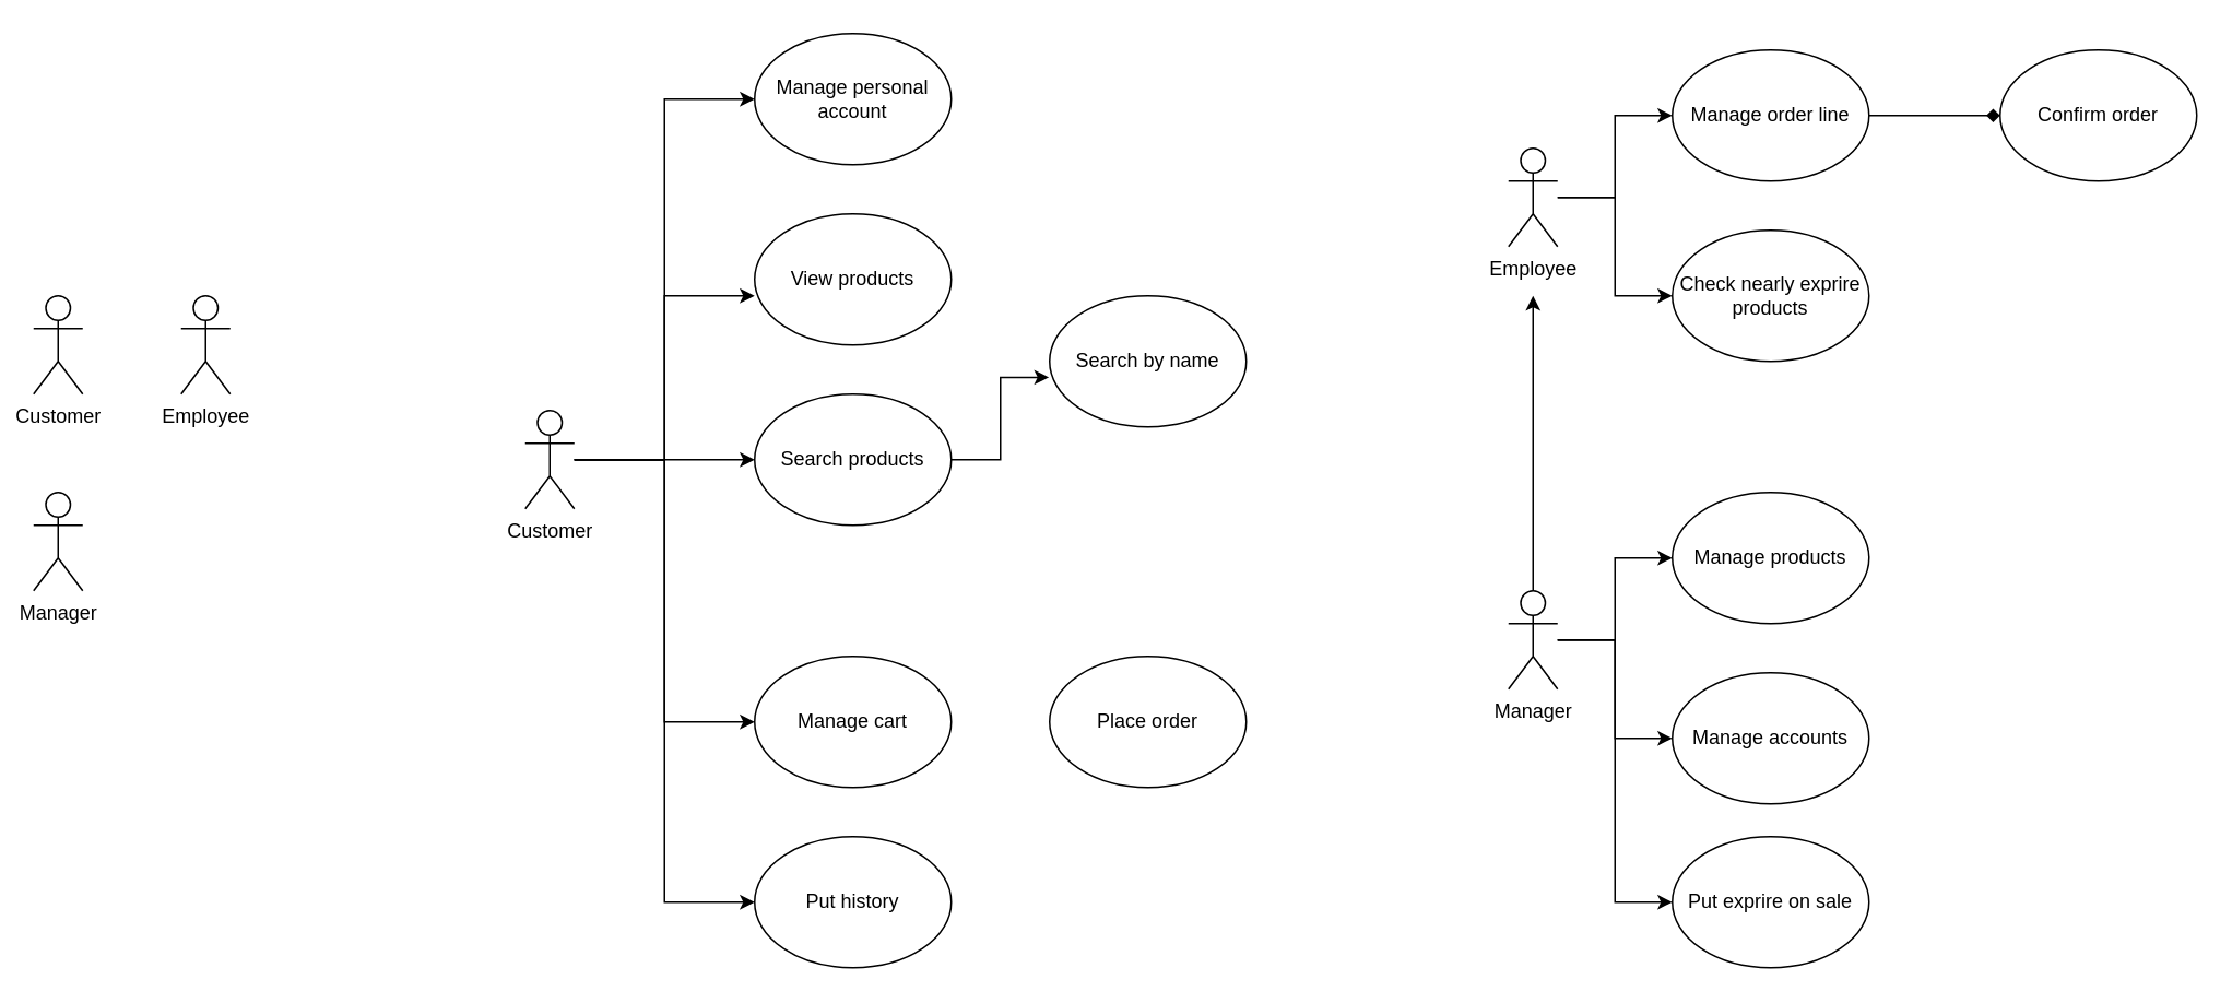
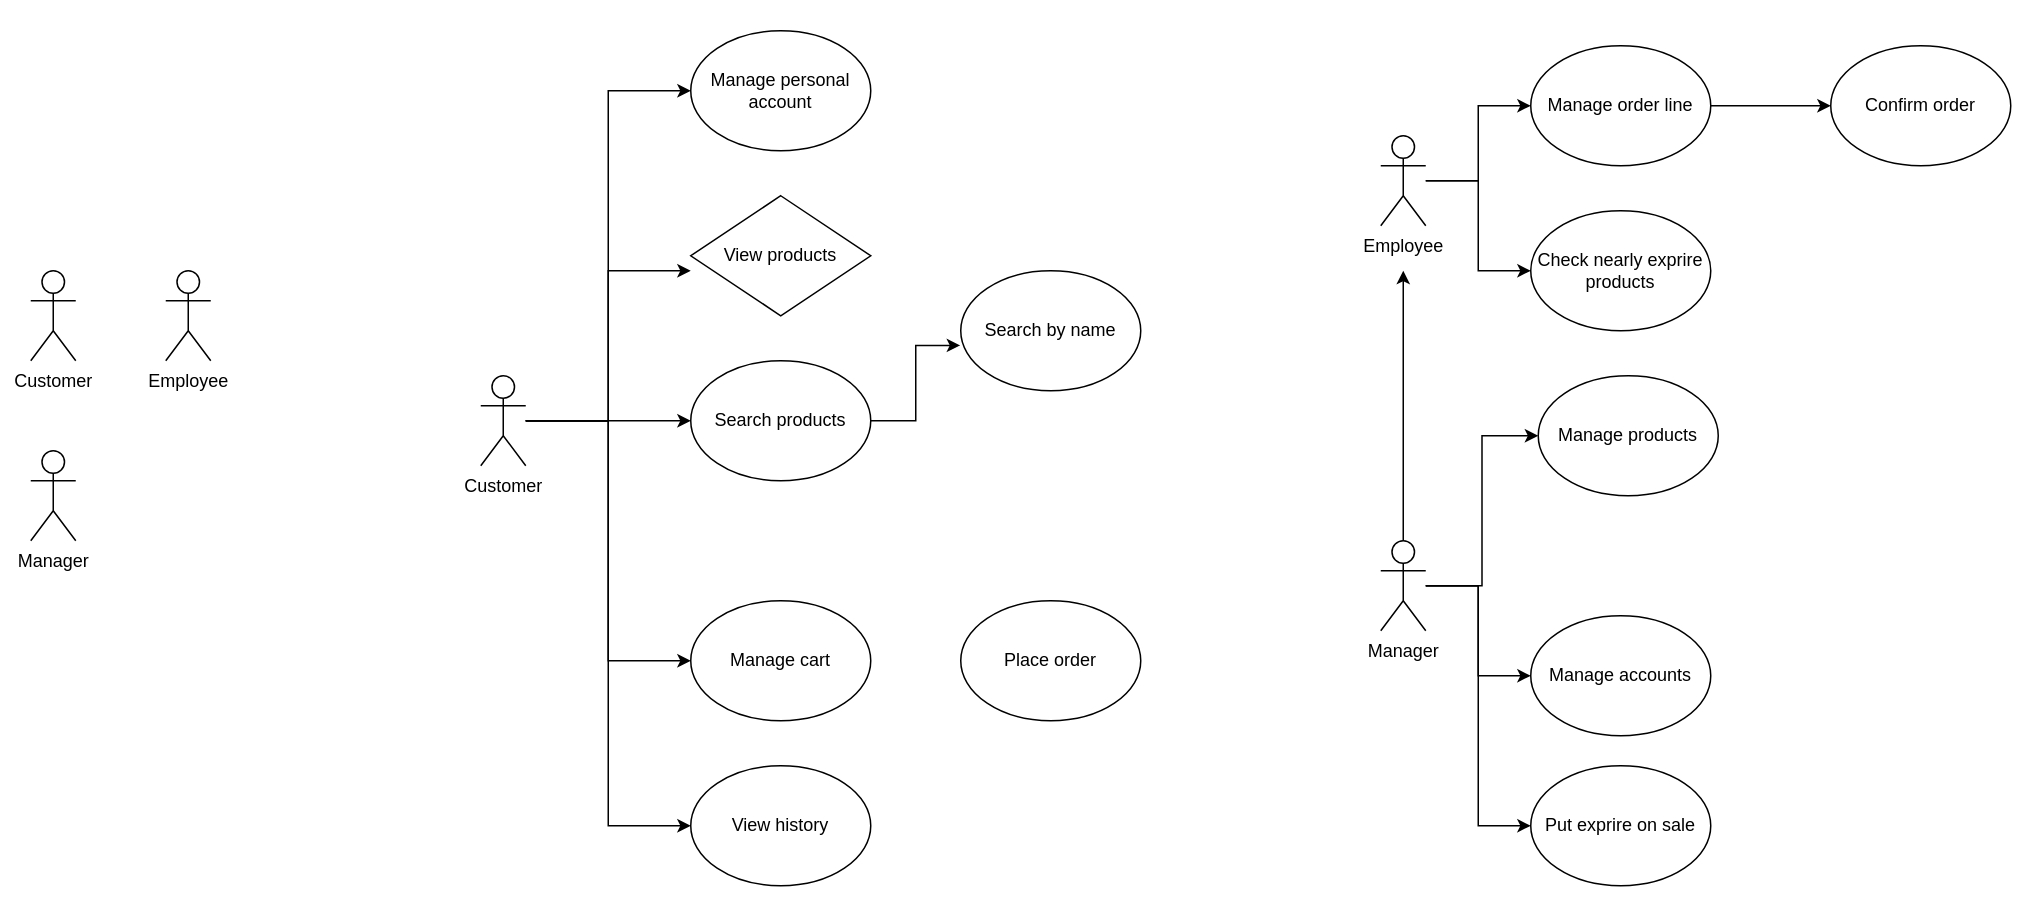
  <mxCell id="0" />
  <mxCell id="1" parent="0" />
  <mxCell id="2" value="Customer" style="shape=umlActor;verticalLabelPosition=bottom;verticalAlign=top;html=1;outlineConnect=0;" vertex="1" parent="1"><mxGeometry x="20" y="180" width="30" height="60" as="geometry" /></mxCell>
  <mxCell id="3" value="Employee" style="shape=umlActor;verticalLabelPosition=bottom;verticalAlign=top;html=1;outlineConnect=0;" vertex="1" parent="1"><mxGeometry x="110" y="180" width="30" height="60" as="geometry" /></mxCell>
  <mxCell id="4" style="edgeStyle=orthogonalEdgeStyle;rounded=0;orthogonalLoop=1;jettySize=auto;html=1;" edge="1" parent="1" source="8"><mxGeometry relative="1" as="geometry"><mxPoint x="935" y="180" as="targetPoint" /></mxGeometry></mxCell>
  <mxCell id="5" style="edgeStyle=orthogonalEdgeStyle;rounded=0;orthogonalLoop=1;jettySize=auto;html=1;entryX=0;entryY=0.5;entryDx=0;entryDy=0;" edge="1" parent="1" source="8" target="31"><mxGeometry relative="1" as="geometry" /></mxCell>
  <mxCell id="6" style="edgeStyle=orthogonalEdgeStyle;rounded=0;orthogonalLoop=1;jettySize=auto;html=1;entryX=0;entryY=0.5;entryDx=0;entryDy=0;" edge="1" parent="1" source="8" target="32"><mxGeometry relative="1" as="geometry" /></mxCell>
  <mxCell id="7" style="edgeStyle=orthogonalEdgeStyle;rounded=0;orthogonalLoop=1;jettySize=auto;html=1;entryX=0;entryY=0.5;entryDx=0;entryDy=0;" edge="1" parent="1" source="8" target="33"><mxGeometry relative="1" as="geometry" /></mxCell>
  <mxCell id="8" value="Manager" style="shape=umlActor;verticalLabelPosition=bottom;verticalAlign=top;html=1;outlineConnect=0;" vertex="1" parent="1"><mxGeometry x="920" y="360" width="30" height="60" as="geometry" /></mxCell>
  <mxCell id="9" style="edgeStyle=orthogonalEdgeStyle;rounded=0;orthogonalLoop=1;jettySize=auto;html=1;entryX=0;entryY=0.5;entryDx=0;entryDy=0;" edge="1" parent="1" source="14" target="15"><mxGeometry relative="1" as="geometry" /></mxCell>
  <mxCell id="10" style="edgeStyle=orthogonalEdgeStyle;rounded=0;orthogonalLoop=1;jettySize=auto;html=1;entryX=0;entryY=0.625;entryDx=0;entryDy=0;entryPerimeter=0;" edge="1" parent="1" source="14" target="16"><mxGeometry relative="1" as="geometry" /></mxCell>
  <mxCell id="11" style="edgeStyle=orthogonalEdgeStyle;rounded=0;orthogonalLoop=1;jettySize=auto;html=1;entryX=0;entryY=0.5;entryDx=0;entryDy=0;" edge="1" parent="1" source="14" target="18"><mxGeometry relative="1" as="geometry" /></mxCell>
  <mxCell id="12" style="edgeStyle=orthogonalEdgeStyle;rounded=0;orthogonalLoop=1;jettySize=auto;html=1;entryX=0;entryY=0.5;entryDx=0;entryDy=0;" edge="1" parent="1" source="14" target="22"><mxGeometry relative="1" as="geometry" /></mxCell>
  <mxCell id="13" style="edgeStyle=orthogonalEdgeStyle;rounded=0;orthogonalLoop=1;jettySize=auto;html=1;entryX=0;entryY=0.5;entryDx=0;entryDy=0;" edge="1" parent="1" source="14" target="21"><mxGeometry relative="1" as="geometry" /></mxCell>
  <mxCell id="14" value="Customer" style="shape=umlActor;verticalLabelPosition=bottom;verticalAlign=top;html=1;outlineConnect=0;" vertex="1" parent="1"><mxGeometry x="320" y="250" width="30" height="60" as="geometry" /></mxCell>
  <mxCell id="15" value="Manage personal account" style="ellipse;whiteSpace=wrap;html=1;" vertex="1" parent="1"><mxGeometry x="460" y="20" width="120" height="80" as="geometry" /></mxCell>
- <mxCell id="16" value="View products" style="ellipse;whiteSpace=wrap;html=1;" vertex="1" parent="1"><mxGeometry x="460" y="130" width="120" height="80" as="geometry" /></mxCell>
+ <mxCell id="16" value="View products" style="rhombus;whiteSpace=wrap;html=1;" vertex="1" parent="1"><mxGeometry x="460" y="130" width="120" height="80" as="geometry" /></mxCell>
  <mxCell id="17" style="edgeStyle=orthogonalEdgeStyle;rounded=0;orthogonalLoop=1;jettySize=auto;html=1;entryX=-0.003;entryY=0.622;entryDx=0;entryDy=0;entryPerimeter=0;" edge="1" parent="1" source="18" target="19"><mxGeometry relative="1" as="geometry" /></mxCell>
  <mxCell id="18" value="Search products" style="ellipse;whiteSpace=wrap;html=1;" vertex="1" parent="1"><mxGeometry x="460" y="240" width="120" height="80" as="geometry" /></mxCell>
  <mxCell id="19" value="Search by name" style="ellipse;whiteSpace=wrap;html=1;" vertex="1" parent="1"><mxGeometry x="640" y="180" width="120" height="80" as="geometry" /></mxCell>
  <mxCell id="20" value="Place order" style="ellipse;whiteSpace=wrap;html=1;" vertex="1" parent="1"><mxGeometry x="640" y="400" width="120" height="80" as="geometry" /></mxCell>
  <mxCell id="21" value="Manage cart" style="ellipse;whiteSpace=wrap;html=1;" vertex="1" parent="1"><mxGeometry x="460" y="400" width="120" height="80" as="geometry" /></mxCell>
- <mxCell id="22" value="Put history" style="ellipse;whiteSpace=wrap;html=1;" vertex="1" parent="1"><mxGeometry x="460" y="510" width="120" height="80" as="geometry" /></mxCell>
+ <mxCell id="22" value="View history" style="ellipse;whiteSpace=wrap;html=1;" vertex="1" parent="1"><mxGeometry x="460" y="510" width="120" height="80" as="geometry" /></mxCell>
  <mxCell id="23" style="edgeStyle=orthogonalEdgeStyle;rounded=0;orthogonalLoop=1;jettySize=auto;html=1;" edge="1" parent="1" source="25" target="27"><mxGeometry relative="1" as="geometry" /></mxCell>
  <mxCell id="24" style="edgeStyle=orthogonalEdgeStyle;rounded=0;orthogonalLoop=1;jettySize=auto;html=1;entryX=0;entryY=0.5;entryDx=0;entryDy=0;" edge="1" parent="1" source="25" target="29"><mxGeometry relative="1" as="geometry" /></mxCell>
  <mxCell id="25" value="Employee" style="shape=umlActor;verticalLabelPosition=bottom;verticalAlign=top;html=1;outlineConnect=0;" vertex="1" parent="1"><mxGeometry x="920" y="90" width="30" height="60" as="geometry" /></mxCell>
- <mxCell id="26" value="" style="edgeStyle=orthogonalEdgeStyle;rounded=0;orthogonalLoop=1;jettySize=auto;html=1;endArrow=diamond;" edge="1" parent="1" source="27" target="28"><mxGeometry relative="1" as="geometry" /></mxCell>
+ <mxCell id="26" value="" style="edgeStyle=orthogonalEdgeStyle;rounded=0;orthogonalLoop=1;jettySize=auto;html=1;" edge="1" parent="1" source="27" target="28"><mxGeometry relative="1" as="geometry" /></mxCell>
  <mxCell id="27" value="Manage order line" style="ellipse;whiteSpace=wrap;html=1;" vertex="1" parent="1"><mxGeometry x="1020" y="30" width="120" height="80" as="geometry" /></mxCell>
  <mxCell id="28" value="Confirm order" style="ellipse;whiteSpace=wrap;html=1;" vertex="1" parent="1"><mxGeometry x="1220" y="30" width="120" height="80" as="geometry" /></mxCell>
  <mxCell id="29" value="Check nearly exprire products" style="ellipse;whiteSpace=wrap;html=1;" vertex="1" parent="1"><mxGeometry x="1020" y="140" width="120" height="80" as="geometry" /></mxCell>
  <mxCell id="30" value="Manager" style="shape=umlActor;verticalLabelPosition=bottom;verticalAlign=top;html=1;outlineConnect=0;" vertex="1" parent="1"><mxGeometry x="20" y="300" width="30" height="60" as="geometry" /></mxCell>
- <mxCell id="31" value="Manage products" style="ellipse;whiteSpace=wrap;html=1;" vertex="1" parent="1"><mxGeometry x="1020" y="300" width="120" height="80" as="geometry" /></mxCell>
+ <mxCell id="31" value="Manage products" style="ellipse;whiteSpace=wrap;html=1;" vertex="1" parent="1"><mxGeometry x="1025" y="250" width="120" height="80" as="geometry" /></mxCell>
  <mxCell id="32" value="Manage accounts" style="ellipse;whiteSpace=wrap;html=1;" vertex="1" parent="1"><mxGeometry x="1020" y="410" width="120" height="80" as="geometry" /></mxCell>
  <mxCell id="33" value="Put exprire on sale" style="ellipse;whiteSpace=wrap;html=1;" vertex="1" parent="1"><mxGeometry x="1020" y="510" width="120" height="80" as="geometry" /></mxCell>
